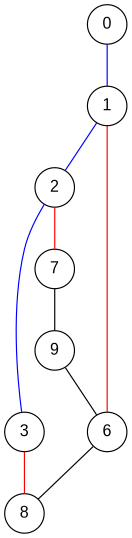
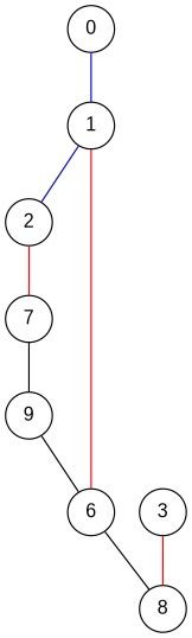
  graph {
    node [color=black fontname=Arial shape=circle]
    edge [color=blue]
    0 [height=0.42 width=0.42]
    1 [height=0.42 width=0.42]
    2 [height=0.42 width=0.42]
    6 [height=0.42 width=0.42]
    3 [height=0.42 width=0.42]
    7 [height=0.42 width=0.42]
    8 [height=0.42 width=0.42]
    9 [height=0.42 width=0.42]
    0 -- 1
    1 -- 2
    1 -- 6 [color=red weight=5]
-   2 -- 3
    2 -- 7 [color=red weight=5]
    6 -- 8 [color=black]
    3 -- 8 [color=red weight=5]
    7 -- 9 [color=black]
    9 -- 6 [color=black]
  }
